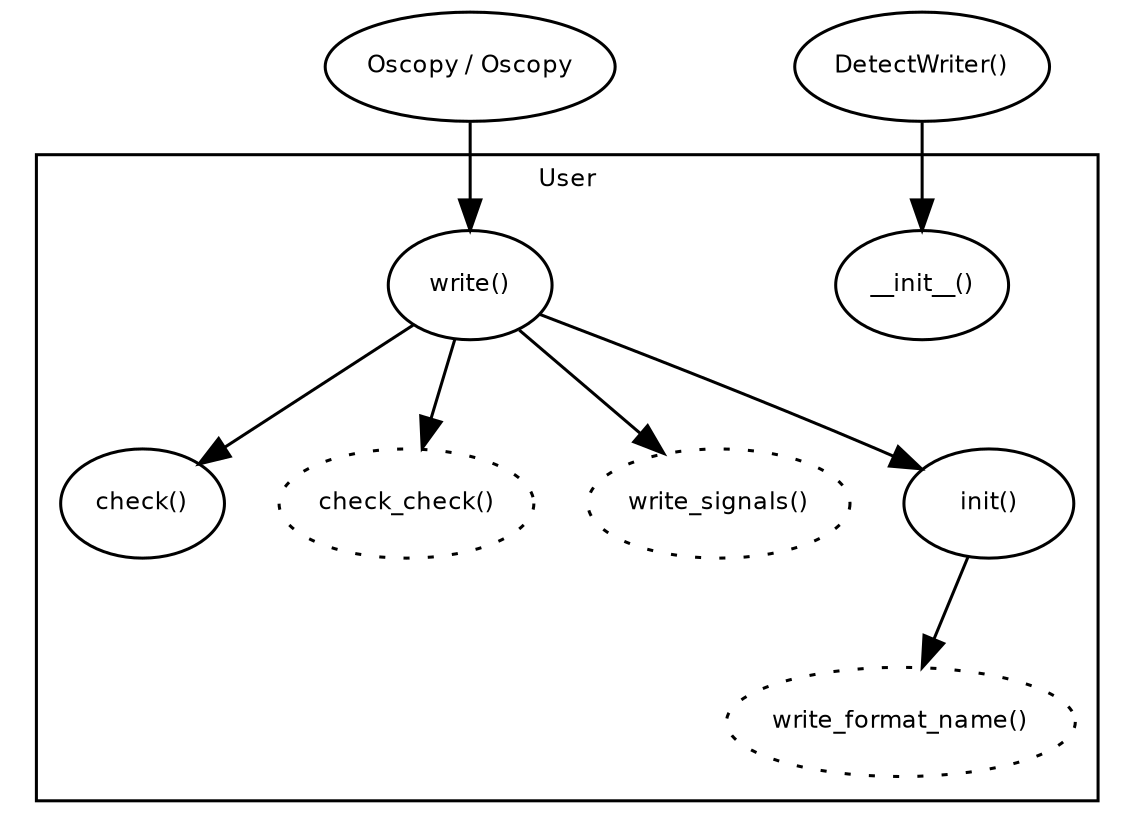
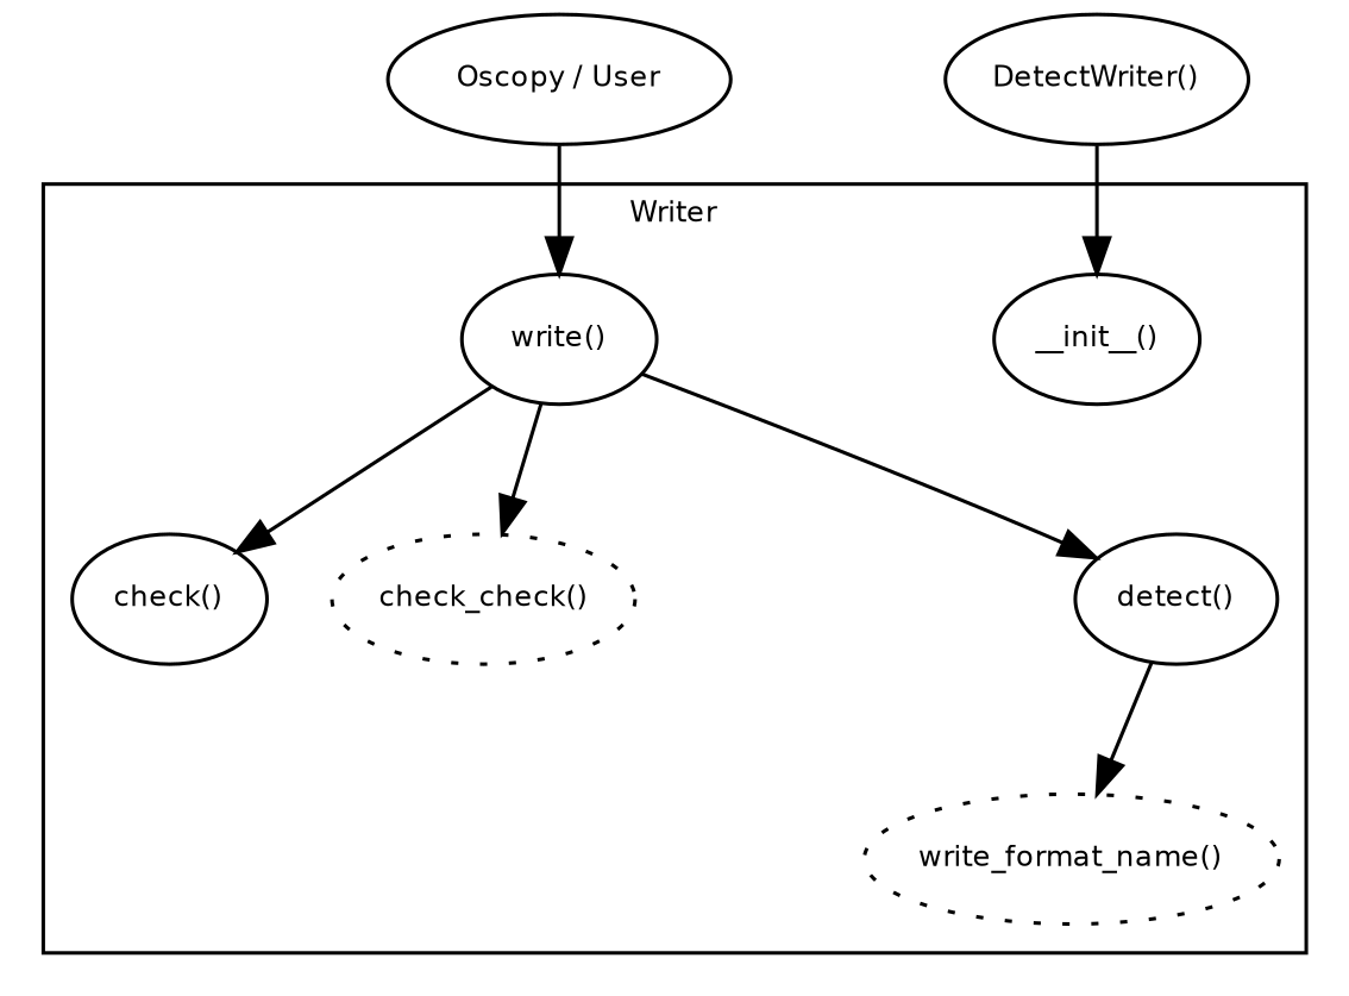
  digraph {
    rankdir=TB
    node [fontname=Helvetica fontsize=8]
    n1 [label="check()"]
    n2 [label="check_check()" style=dotted]
-   n3 [label="write_signals()" style=dotted]
    n4 [label="write()"]
    n5 [label="__init__()"]
-   n6 [label="init()"]
+   n6 [label="detect()"]
    n7 [label="write_format_name()" style=dotted]
-   n8 [label="Oscopy / Oscopy"]
+   n8 [label="Oscopy / User"]
    n9 [label="DetectWriter()"]
    subgraph cluster_1 {
      fontname=Helvetica
      fontsize=8
-     label=User
+     label=Writer
      n1
      n2
-     n3
      n4
      n5
      n6
      n7
    }
    n4 -> n1
    n4 -> n2
-   n4 -> n3
    n4 -> n6
    n6 -> n7
    n8 -> n4
    n9 -> n5
  }
